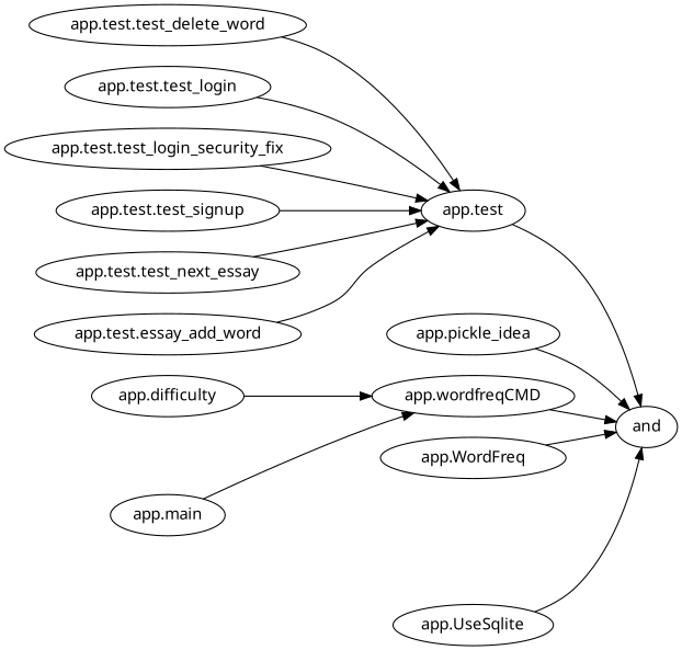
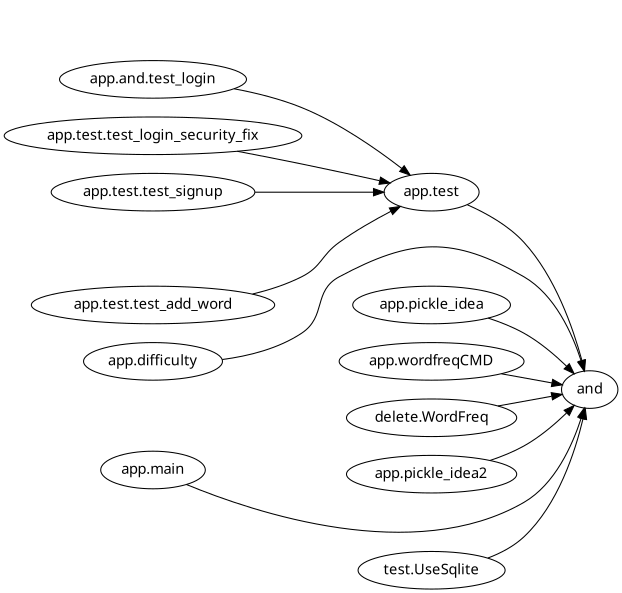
  strict digraph {
    clusterrank=local
    fontname="Noto Sans"
    fontsize=16
    rankdir=LR
    node [fontname="Noto Sans" fontsize=14 shape=ellipse]
    edge [fontname="Noto Sans"]
-   "app.test.test_delete_word"
    "app.test"
    n3 [label=and]
-   "app.test.test_login"
+   "app.test.test_login" [label="app.and.test_login"]
    "app.test.test_login_security_fix"
    "app.test.test_signup"
-   "app.test.test_next_essay"
-   "app.test.test_add_word" [label="app.test.essay_add_word"]
+   "app.test.test_add_word"
    "app.difficulty"
    "app.pickle_idea"
    "app.wordfreqCMD"
-   "app.WordFreq"
+   "app.WordFreq" [label="delete.WordFreq"]
+   "app.pickle_idea2"
    "app.main"
-   "app.UseSqlite"
-   "app.test.test_delete_word" -> "app.test"
+   "app.UseSqlite" [label="test.UseSqlite"]
    "app.test" -> n3
    "app.test.test_login" -> "app.test"
    "app.test.test_login_security_fix" -> "app.test"
    "app.test.test_signup" -> "app.test"
-   "app.test.test_next_essay" -> "app.test"
    "app.test.test_add_word" -> "app.test"
-   "app.difficulty" -> "app.wordfreqCMD"
+   "app.difficulty" -> n3
    "app.pickle_idea" -> n3
    "app.wordfreqCMD" -> n3
    "app.WordFreq" -> n3
-   "app.main" -> "app.wordfreqCMD"
+   "app.pickle_idea2" -> n3
+   "app.main" -> n3
    "app.UseSqlite" -> n3
  }
